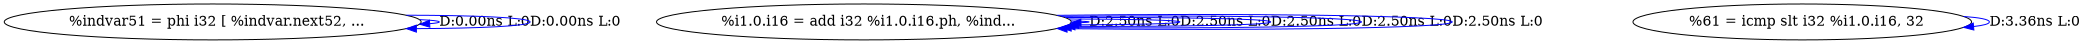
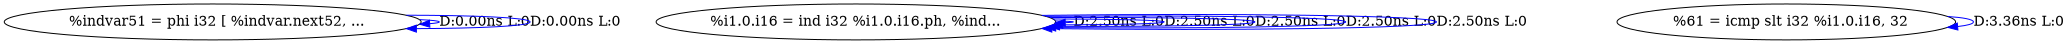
  digraph {
    edge [color=blue]
    n1 [label="  %indvar51 = phi i32 [ %indvar.next52, ..."]
-   n2 [label="  %i1.0.i16 = add i32 %i1.0.i16.ph, %ind..."]
+   n2 [label="%i1.0.i16 = ind i32 %i1.0.i16.ph, %ind..."]
    n3 [label="  %61 = icmp slt i32 %i1.0.i16, 32"]
    n1 -> n1 [label="D:0.00ns L:0"]
    n1 -> n1 [label="D:0.00ns L:0"]
    n2 -> n2 [label="D:2.50ns L:0"]
    n2 -> n2 [label="D:2.50ns L:0"]
    n2 -> n2 [label="D:2.50ns L:0"]
    n2 -> n2 [label="D:2.50ns L:0"]
    n2 -> n2 [label="D:2.50ns L:0"]
    n3 -> n3 [label="D:3.36ns L:0"]
  }
